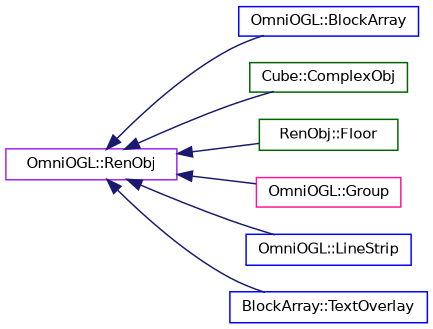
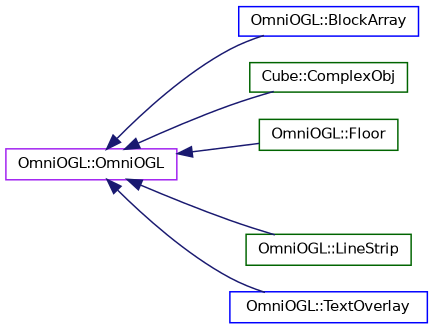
  digraph {
    rankdir=LR
    node [color=blue fillcolor=white fontname=Helvetica fontsize=10 shape=record style=filled]
    edge [color=midnightblue dir=back fontname=Helvetica fontsize=10 labelfontname=Helvetica labelfontsize=10 style=solid]
-   n1 [color=purple height=0.2 label="OmniOGL::RenObj" width=0.4]
+   n1 [color=purple height=0.2 label="OmniOGL::OmniOGL" width=0.4]
    n2 [height=0.2 label="OmniOGL::BlockArray" width=0.4]
    n3 [color=darkgreen height=0.2 label="Cube::ComplexObj" width=0.4]
-   n4 [color=darkgreen height=0.2 label="RenObj::Floor" width=0.4]
-   n5 [color=deeppink height=0.2 label="OmniOGL::Group" width=0.4]
-   n6 [height=0.2 label="OmniOGL::LineStrip" width=0.4]
-   n7 [height=0.2 label="BlockArray::TextOverlay" width=0.4]
+   n4 [color=darkgreen height=0.2 label="OmniOGL::Floor" width=0.4]
+   n6 [color=darkgreen height=0.2 label="OmniOGL::LineStrip" width=0.4]
+   n7 [height=0.2 label="OmniOGL::TextOverlay" width=0.4]
    n1 -> n2
    n1 -> n3
    n1 -> n4
-   n1 -> n5
    n1 -> n6
    n1 -> n7
  }
